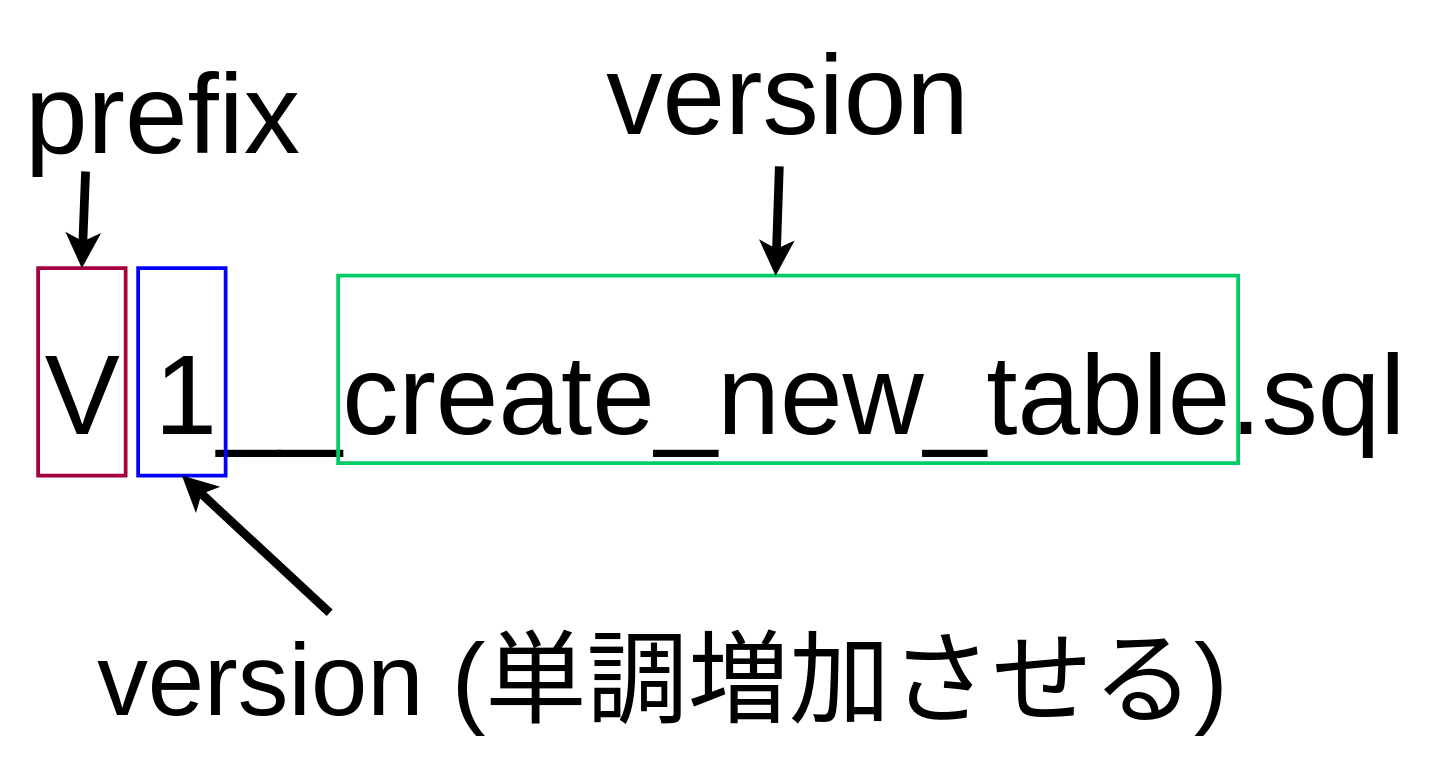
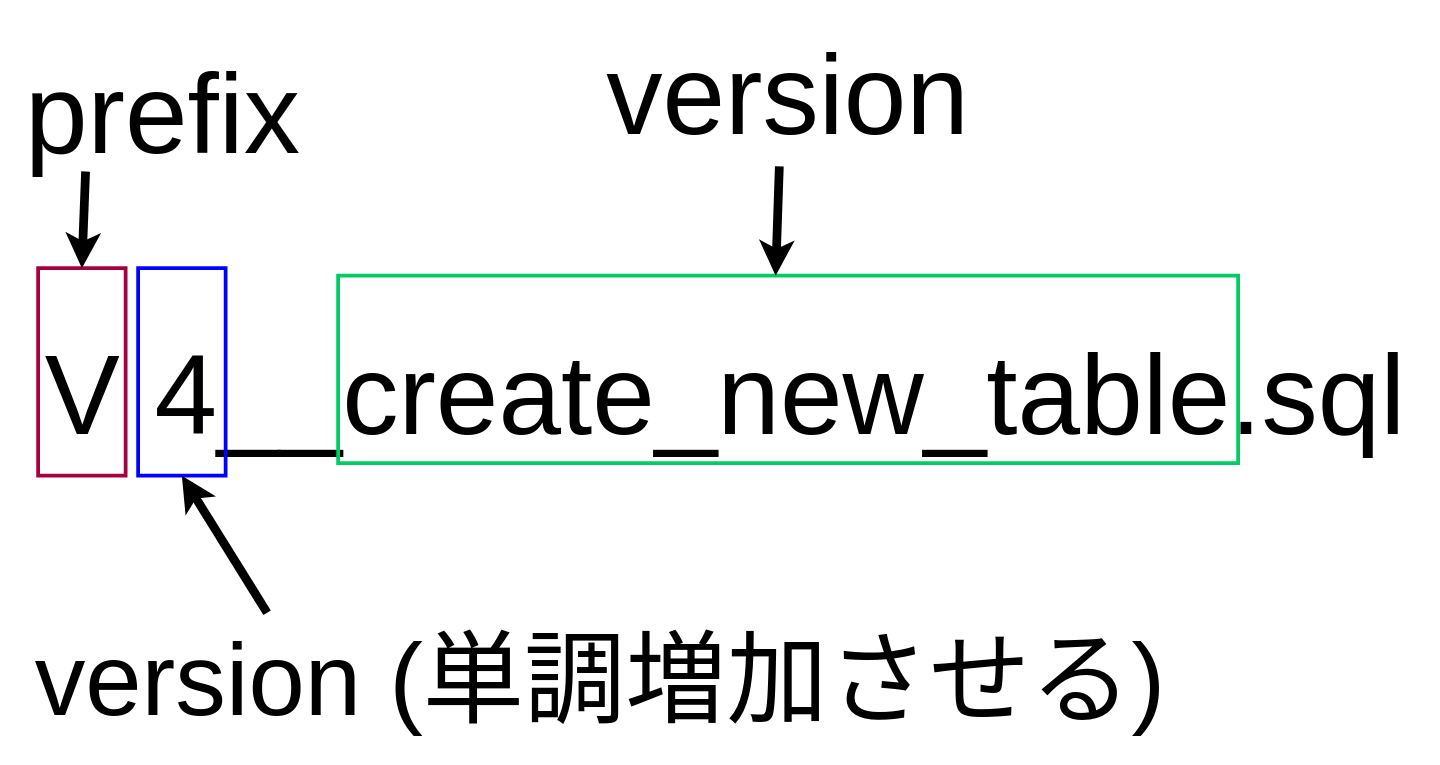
  <mxCell id="0" />
  <mxCell id="1" parent="0" />
- <mxCell id="2" value="&lt;font color=&quot;#000000&quot;&gt;&lt;font style=&quot;font-size: 90px&quot;&gt;V&amp;nbsp;&lt;/font&gt;&lt;font size=&quot;1&quot;&gt; &lt;/font&gt;&lt;font style=&quot;font-size: 90px&quot;&gt;1__create_new_table.sql&lt;/font&gt;&lt;/font&gt;" style="text;html=1;strokeColor=none;fillColor=none;align=center;verticalAlign=middle;whiteSpace=wrap;rounded=0;" vertex="1" parent="1"><mxGeometry x="30" y="230" width="1100" height="170" as="geometry" /></mxCell>
+ <mxCell id="2" value="&lt;font color=&quot;#000000&quot;&gt;&lt;font style=&quot;font-size: 90px&quot;&gt;V&amp;nbsp;&lt;/font&gt;&lt;font size=&quot;1&quot;&gt; &lt;/font&gt;&lt;font style=&quot;font-size: 90px&quot;&gt;4__create_new_table.sql&lt;/font&gt;&lt;/font&gt;" style="text;html=1;strokeColor=none;fillColor=none;align=center;verticalAlign=middle;whiteSpace=wrap;rounded=0;" vertex="1" parent="1"><mxGeometry x="30" y="230" width="1100" height="170" as="geometry" /></mxCell>
  <mxCell id="3" value="" style="rounded=0;whiteSpace=wrap;html=1;fontSize=93;fillColor=none;fontColor=#ffffff;strokeColor=#A50040;strokeWidth=3;" vertex="1" parent="1"><mxGeometry x="30" y="214" width="70" height="166" as="geometry" /></mxCell>
  <mxCell id="4" value="" style="rounded=0;whiteSpace=wrap;html=1;fontSize=93;fillColor=none;fontColor=#ffffff;strokeColor=#0000FF;strokeWidth=3;" vertex="1" parent="1"><mxGeometry x="110" y="214" width="70" height="166" as="geometry" /></mxCell>
  <mxCell id="5" value="" style="rounded=0;whiteSpace=wrap;html=1;fontSize=90;strokeColor=#00CC66;strokeWidth=3;fillColor=none;" vertex="1" parent="1"><mxGeometry x="270" y="220" width="720" height="150" as="geometry" /></mxCell>
  <mxCell id="6" value="&lt;span style=&quot;background-color: rgb(255 , 255 , 255)&quot;&gt;&lt;font color=&quot;#000000&quot;&gt;prefix&lt;/font&gt;&lt;/span&gt;" style="text;html=1;strokeColor=none;fillColor=none;align=center;verticalAlign=middle;whiteSpace=wrap;rounded=0;fontSize=90;" vertex="1" parent="1"><mxGeometry x="20" y="45" width="220" height="90" as="geometry" /></mxCell>
  <mxCell id="7" value="" style="endArrow=classic;html=1;fontSize=90;entryX=0.5;entryY=0;entryDx=0;entryDy=0;exitX=0.218;exitY=1.019;exitDx=0;exitDy=0;exitPerimeter=0;strokeWidth=7;strokeColor=#000000;" edge="1" parent="1" source="6" target="3"><mxGeometry width="50" height="50" relative="1" as="geometry"><mxPoint x="570" y="320" as="sourcePoint" /><mxPoint x="620" y="270" as="targetPoint" /></mxGeometry></mxCell>
- <mxCell id="8" value="&lt;font style=&quot;font-size: 81px&quot;&gt;version (単調増加させる)&lt;/font&gt;" style="text;html=1;strokeColor=none;fillColor=none;align=center;verticalAlign=middle;whiteSpace=wrap;rounded=0;labelBackgroundColor=#FFFFFF;fontSize=90;fontColor=#000000;" vertex="1" parent="1"><mxGeometry x="70" y="490" width="920" height="100" as="geometry" /></mxCell>
+ <mxCell id="8" value="&lt;font style=&quot;font-size: 81px&quot;&gt;version (単調増加させる)&lt;/font&gt;" style="text;html=1;strokeColor=none;fillColor=none;align=center;verticalAlign=middle;whiteSpace=wrap;rounded=0;labelBackgroundColor=#FFFFFF;fontSize=90;fontColor=#000000;" vertex="1" parent="1"><mxGeometry x="20" y="490" width="920" height="100" as="geometry" /></mxCell>
  <mxCell id="9" value="" style="endArrow=classic;html=1;fontSize=90;fontColor=#000000;strokeColor=#000000;strokeWidth=7;exitX=0.21;exitY=-0.003;exitDx=0;exitDy=0;exitPerimeter=0;entryX=0.5;entryY=1;entryDx=0;entryDy=0;" edge="1" parent="1" source="8" target="4"><mxGeometry width="50" height="50" relative="1" as="geometry"><mxPoint x="570" y="320" as="sourcePoint" /><mxPoint x="620" y="270" as="targetPoint" /></mxGeometry></mxCell>
  <mxCell id="10" value="version" style="text;html=1;strokeColor=none;fillColor=none;align=center;verticalAlign=middle;whiteSpace=wrap;rounded=0;labelBackgroundColor=#FFFFFF;fontSize=90;fontColor=#000000;" vertex="1" parent="1"><mxGeometry x="410" y="20" width="440" height="110" as="geometry" /></mxCell>
  <mxCell id="11" value="" style="endArrow=classic;html=1;fontSize=90;fontColor=#000000;strokeColor=#000000;strokeWidth=7;exitX=0.484;exitY=1.024;exitDx=0;exitDy=0;exitPerimeter=0;" edge="1" parent="1" source="10"><mxGeometry width="50" height="50" relative="1" as="geometry"><mxPoint x="570" y="320" as="sourcePoint" /><mxPoint x="620" y="220" as="targetPoint" /></mxGeometry></mxCell>
